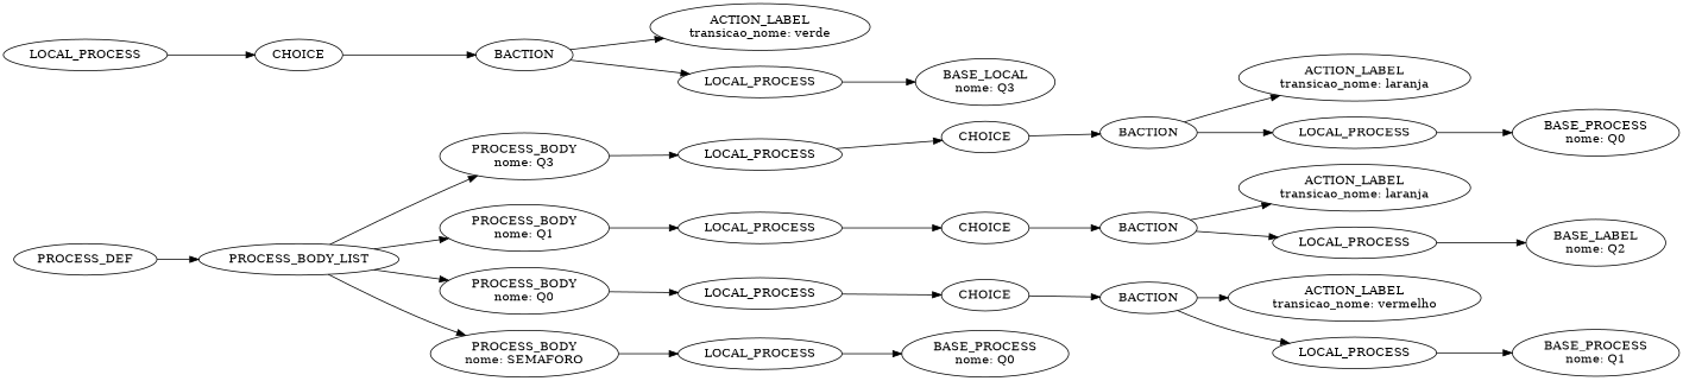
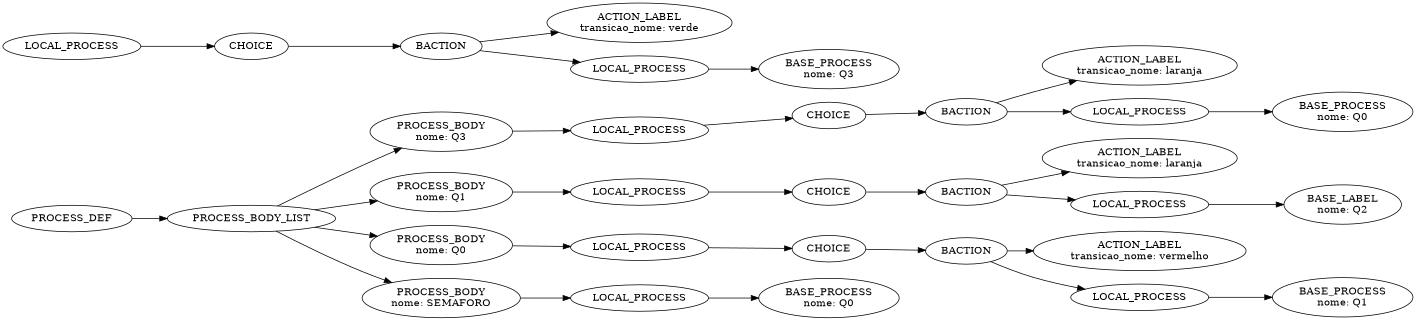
  digraph {
    rankdir=LR
    n1 [label="ACTION_LABEL\ntransicao_nome: laranja\n"]
    n2 [label="BASE_PROCESS\nnome: Q0\n"]
    n3 [label="LOCAL_PROCESS\n"]
    n4 [label="BACTION\n"]
    n5 [label="CHOICE\n"]
    n6 [label="LOCAL_PROCESS\n"]
    n7 [label="PROCESS_BODY\nnome: Q3\n"]
    n8 [label="ACTION_LABEL\ntransicao_nome: verde\n"]
-   n9 [label="BASE_LOCAL\nnome: Q3\n"]
+   n9 [label="BASE_PROCESS\nnome: Q3\n"]
    n10 [label="LOCAL_PROCESS\n"]
    n11 [label="BACTION\n"]
    n12 [label="CHOICE\n"]
    n13 [label="LOCAL_PROCESS\n"]
    n14 [label="ACTION_LABEL\ntransicao_nome: laranja\n"]
    n15 [label="BASE_LABEL\nnome: Q2\n"]
    n16 [label="LOCAL_PROCESS\n"]
    n17 [label="BACTION\n"]
    n18 [label="CHOICE\n"]
    n19 [label="LOCAL_PROCESS\n"]
    n20 [label="PROCESS_BODY\nnome: Q1\n"]
    n21 [label="ACTION_LABEL\ntransicao_nome: vermelho\n"]
    n22 [label="BASE_PROCESS\nnome: Q1\n"]
    n23 [label="LOCAL_PROCESS\n"]
    n24 [label="BACTION\n"]
    n25 [label="CHOICE\n"]
    n26 [label="LOCAL_PROCESS\n"]
    n27 [label="PROCESS_BODY\nnome: Q0\n"]
    n28 [label="BASE_PROCESS\nnome: Q0\n"]
    n29 [label="LOCAL_PROCESS\n"]
    n30 [label="PROCESS_BODY\nnome: SEMAFORO\n"]
    n31 [label="PROCESS_BODY_LIST\n"]
    n32 [label="PROCESS_DEF\n"]
    n3 -> n2
    n4 -> n1
    n4 -> n3
    n5 -> n4
    n6 -> n5
    n7 -> n6
    n10 -> n9
    n11 -> n8
    n11 -> n10
    n12 -> n11
    n13 -> n12
    n16 -> n15
    n17 -> n14
    n17 -> n16
    n18 -> n17
    n19 -> n18
    n20 -> n19
    n23 -> n22
    n24 -> n21
    n24 -> n23
    n25 -> n24
    n26 -> n25
    n27 -> n26
    n29 -> n28
    n30 -> n29
    n31 -> n7
    n31 -> n20
    n31 -> n27
    n31 -> n30
    n32 -> n31
  }
